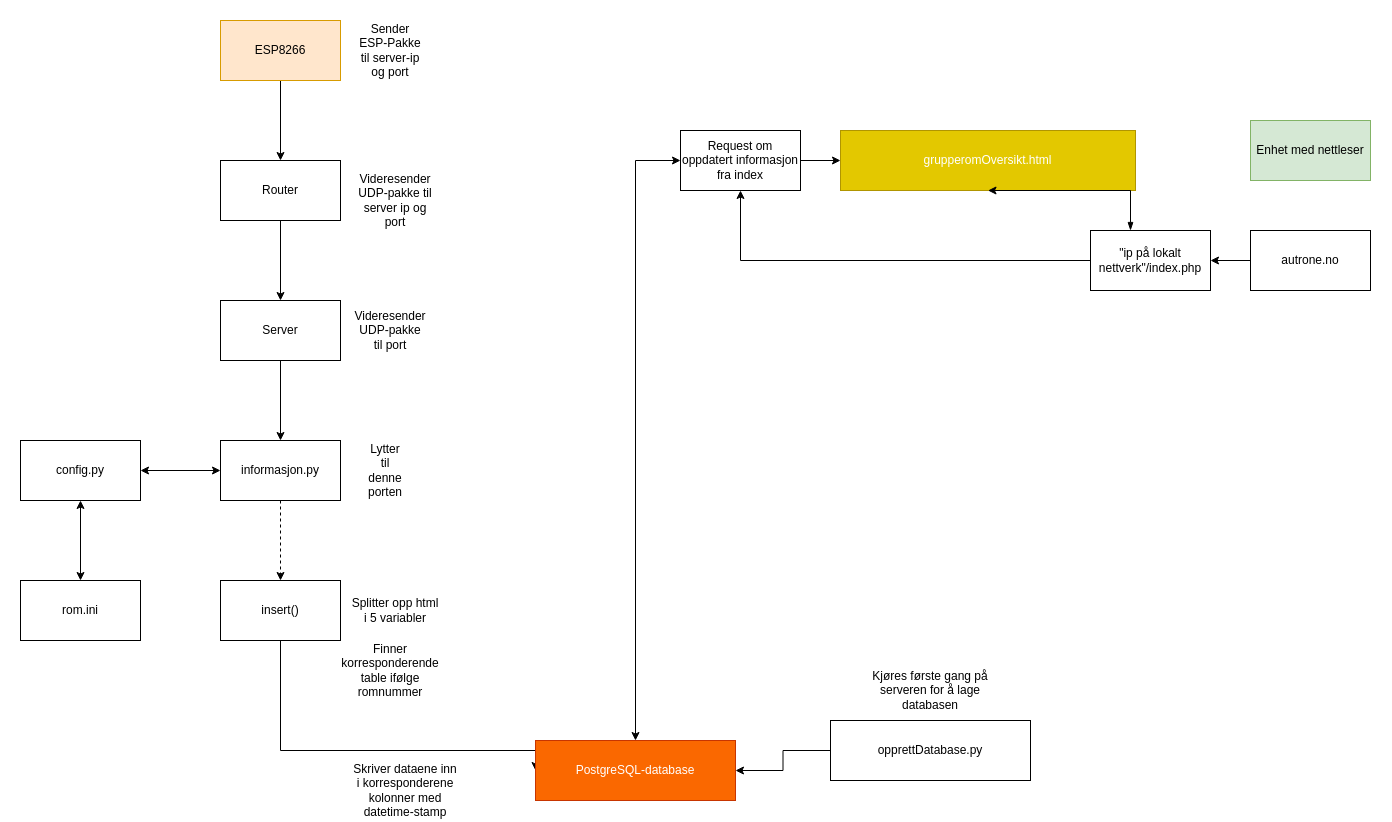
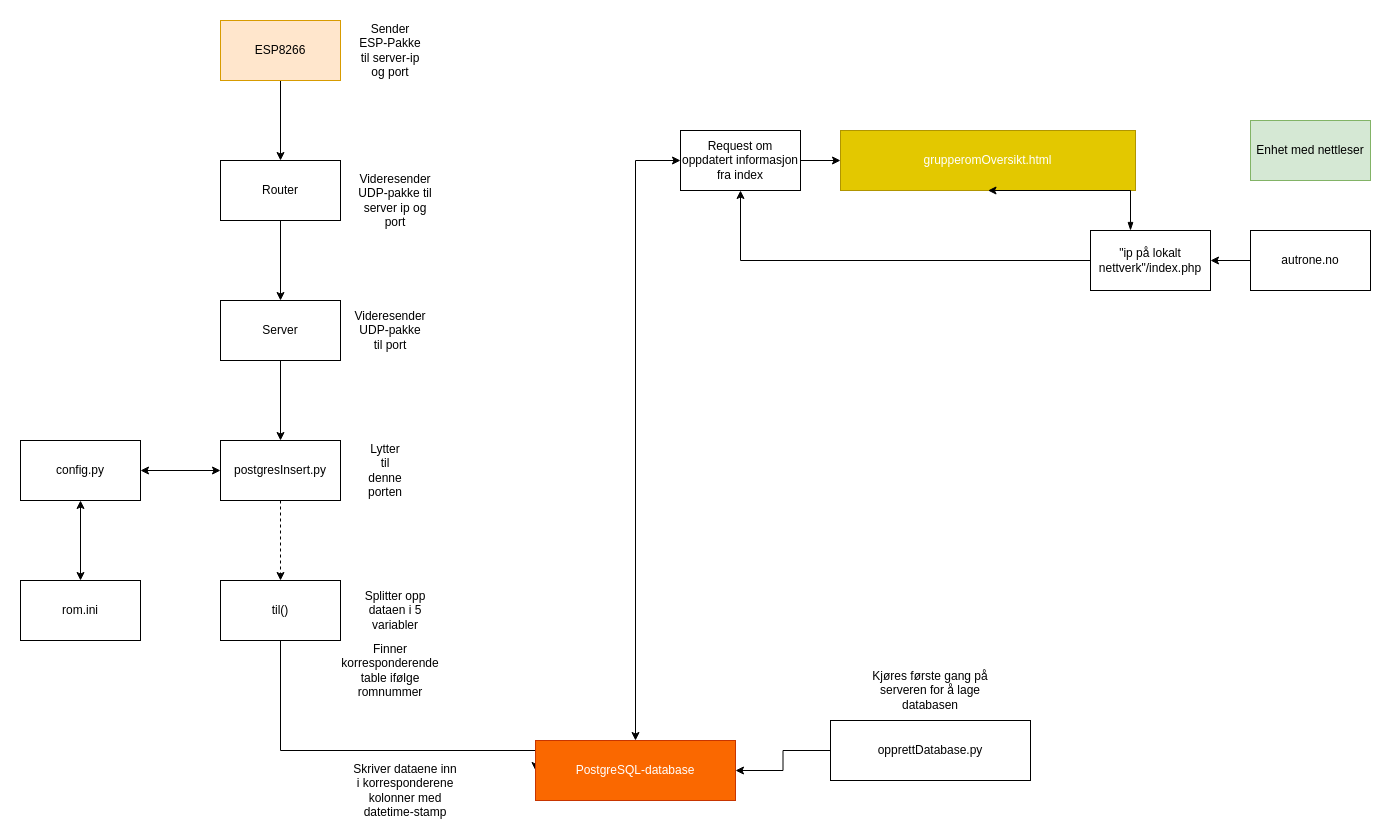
  <mxCell id="0" />
  <mxCell id="1" parent="0" />
  <mxCell id="2" value="" style="edgeStyle=orthogonalEdgeStyle;rounded=0;orthogonalLoop=1;jettySize=auto;html=1;" parent="1" source="3" target="5" edge="1"><mxGeometry relative="1" as="geometry" /></mxCell>
  <mxCell id="3" value="ESP8266&lt;br&gt;" style="rounded=0;whiteSpace=wrap;html=1;fillColor=#ffe6cc;strokeColor=#d79b00;" parent="1" vertex="1"><mxGeometry x="220" y="20" width="120" height="60" as="geometry" /></mxCell>
  <mxCell id="4" value="" style="edgeStyle=orthogonalEdgeStyle;rounded=0;orthogonalLoop=1;jettySize=auto;html=1;" parent="1" source="5" target="7" edge="1"><mxGeometry relative="1" as="geometry" /></mxCell>
  <mxCell id="5" value="Router&lt;br&gt;" style="rounded=0;whiteSpace=wrap;html=1;" parent="1" vertex="1"><mxGeometry x="220" y="160" width="120" height="60" as="geometry" /></mxCell>
  <mxCell id="6" value="" style="edgeStyle=orthogonalEdgeStyle;rounded=0;orthogonalLoop=1;jettySize=auto;html=1;" parent="1" source="7" target="10" edge="1"><mxGeometry relative="1" as="geometry" /></mxCell>
  <mxCell id="7" value="Server" style="rounded=0;whiteSpace=wrap;html=1;" parent="1" vertex="1"><mxGeometry x="220" y="300" width="120" height="60" as="geometry" /></mxCell>
  <mxCell id="8" value="" style="edgeStyle=orthogonalEdgeStyle;rounded=0;orthogonalLoop=1;jettySize=auto;html=1;dashed=1;" parent="1" source="10" target="15" edge="1"><mxGeometry relative="1" as="geometry" /></mxCell>
  <mxCell id="9" value="" style="edgeStyle=orthogonalEdgeStyle;rounded=0;orthogonalLoop=1;jettySize=auto;html=1;startArrow=classic;startFill=1;" parent="1" source="10" target="12" edge="1"><mxGeometry relative="1" as="geometry" /></mxCell>
- <mxCell id="10" value="informasjon.py&lt;br&gt;" style="rounded=0;whiteSpace=wrap;html=1;" parent="1" vertex="1"><mxGeometry x="220" y="440" width="120" height="60" as="geometry" /></mxCell>
+ <mxCell id="10" value="postgresInsert.py&lt;br&gt;" style="rounded=0;whiteSpace=wrap;html=1;" parent="1" vertex="1"><mxGeometry x="220" y="440" width="120" height="60" as="geometry" /></mxCell>
  <mxCell id="11" value="" style="edgeStyle=orthogonalEdgeStyle;rounded=0;orthogonalLoop=1;jettySize=auto;html=1;endArrow=classic;endFill=1;startArrow=classic;startFill=1;" parent="1" source="12" target="13" edge="1"><mxGeometry relative="1" as="geometry" /></mxCell>
  <mxCell id="12" value="config.py" style="rounded=0;whiteSpace=wrap;html=1;" parent="1" vertex="1"><mxGeometry x="20" y="440" width="120" height="60" as="geometry" /></mxCell>
  <mxCell id="13" value="rom.ini" style="rounded=0;whiteSpace=wrap;html=1;" parent="1" vertex="1"><mxGeometry x="20" y="580" width="120" height="60" as="geometry" /></mxCell>
  <mxCell id="14" value="" style="edgeStyle=orthogonalEdgeStyle;rounded=0;orthogonalLoop=1;jettySize=auto;html=1;entryX=0;entryY=0.5;entryDx=0;entryDy=0;" parent="1" source="15" target="25" edge="1"><mxGeometry relative="1" as="geometry"><mxPoint x="580" y="750" as="targetPoint" /><Array as="points"><mxPoint x="280" y="750" /></Array></mxGeometry></mxCell>
- <mxCell id="15" value="insert()" style="rounded=0;whiteSpace=wrap;html=1;" parent="1" vertex="1"><mxGeometry x="220" y="580" width="120" height="60" as="geometry" /></mxCell>
+ <mxCell id="15" value="til()" style="rounded=0;whiteSpace=wrap;html=1;" parent="1" vertex="1"><mxGeometry x="220" y="580" width="120" height="60" as="geometry" /></mxCell>
  <mxCell id="16" value="Sender ESP-Pakke til server-ip og port&lt;br&gt;" style="text;html=1;strokeColor=none;fillColor=none;align=center;verticalAlign=middle;whiteSpace=wrap;rounded=0;" parent="1" vertex="1"><mxGeometry x="355" y="40" width="70" height="20" as="geometry" /></mxCell>
  <mxCell id="17" value="Videresender UDP-pakke til server ip og port" style="text;html=1;strokeColor=none;fillColor=none;align=center;verticalAlign=middle;whiteSpace=wrap;rounded=0;" parent="1" vertex="1"><mxGeometry x="355" y="190" width="80" height="20" as="geometry" /></mxCell>
  <mxCell id="18" value="Videresender UDP-pakke til port" style="text;html=1;strokeColor=none;fillColor=none;align=center;verticalAlign=middle;whiteSpace=wrap;rounded=0;" parent="1" vertex="1"><mxGeometry x="370" y="320" width="40" height="20" as="geometry" /></mxCell>
  <mxCell id="19" value="Lytter til denne porten" style="text;html=1;strokeColor=none;fillColor=none;align=center;verticalAlign=middle;whiteSpace=wrap;rounded=0;" parent="1" vertex="1"><mxGeometry x="365" y="460" width="40" height="20" as="geometry" /></mxCell>
- <mxCell id="20" value="Splitter opp html i 5 variabler" style="text;html=1;strokeColor=none;fillColor=none;align=center;verticalAlign=middle;whiteSpace=wrap;rounded=0;" parent="1" vertex="1"><mxGeometry x="350" y="600" width="90" height="20" as="geometry" /></mxCell>
+ <mxCell id="20" value="Splitter opp dataen i 5 variabler" style="text;html=1;strokeColor=none;fillColor=none;align=center;verticalAlign=middle;whiteSpace=wrap;rounded=0;" parent="1" vertex="1"><mxGeometry x="350" y="600" width="90" height="20" as="geometry" /></mxCell>
  <mxCell id="21" value="Finner korresponderende table ifølge romnummer&lt;br&gt;" style="text;html=1;strokeColor=none;fillColor=none;align=center;verticalAlign=middle;whiteSpace=wrap;rounded=0;" parent="1" vertex="1"><mxGeometry x="370" y="660" width="40" height="20" as="geometry" /></mxCell>
  <mxCell id="22" value="Skriver dataene inn i korresponderene kolonner med datetime-stamp&lt;br&gt;" style="text;html=1;strokeColor=none;fillColor=none;align=center;verticalAlign=middle;whiteSpace=wrap;rounded=0;" parent="1" vertex="1"><mxGeometry x="350" y="780" width="110" height="20" as="geometry" /></mxCell>
  <mxCell id="23" value="" style="edgeStyle=orthogonalEdgeStyle;rounded=0;orthogonalLoop=1;jettySize=auto;html=1;startArrow=classic;startFill=1;exitX=0;exitY=0.5;exitDx=0;exitDy=0;" parent="1" source="37" target="25" edge="1"><mxGeometry relative="1" as="geometry"><mxPoint x="650" y="580" as="targetPoint" /><mxPoint x="650" y="500" as="sourcePoint" /></mxGeometry></mxCell>
  <mxCell id="24" value="" style="edgeStyle=orthogonalEdgeStyle;rounded=0;orthogonalLoop=1;jettySize=auto;html=1;startArrow=classic;startFill=1;endArrow=none;endFill=0;" parent="1" source="25" target="26" edge="1"><mxGeometry relative="1" as="geometry" /></mxCell>
  <mxCell id="25" value="PostgreSQL-database" style="rounded=0;whiteSpace=wrap;html=1;fillColor=#fa6800;strokeColor=#C73500;fontColor=#ffffff;" parent="1" vertex="1"><mxGeometry x="535" y="740" width="200" height="60" as="geometry" /></mxCell>
  <mxCell id="26" value="opprettDatabase.py" style="rounded=0;whiteSpace=wrap;html=1;" parent="1" vertex="1"><mxGeometry x="830" y="720" width="200" height="60" as="geometry" /></mxCell>
  <mxCell id="27" value="grupperomOversikt.html" style="rounded=0;whiteSpace=wrap;html=1;fillColor=#e3c800;strokeColor=#B09500;fontColor=#ffffff;" parent="1" vertex="1"><mxGeometry x="840" y="130" width="295" height="60" as="geometry" /></mxCell>
  <mxCell id="28" style="edgeStyle=orthogonalEdgeStyle;rounded=0;orthogonalLoop=1;jettySize=auto;html=1;exitX=0.5;exitY=1;exitDx=0;exitDy=0;" parent="1" source="21" target="21" edge="1"><mxGeometry relative="1" as="geometry" /></mxCell>
  <mxCell id="29" value="Enhet med nettleser" style="rounded=0;whiteSpace=wrap;html=1;fillColor=#d5e8d4;strokeColor=#82b366;" parent="1" vertex="1"><mxGeometry x="1250" y="120" width="120" height="60" as="geometry" /></mxCell>
  <mxCell id="30" value="" style="edgeStyle=orthogonalEdgeStyle;rounded=0;orthogonalLoop=1;jettySize=auto;html=1;startArrow=none;startFill=0;endArrow=classic;endFill=1;" parent="1" source="31" target="34" edge="1"><mxGeometry relative="1" as="geometry" /></mxCell>
  <mxCell id="31" value="autrone.no" style="rounded=0;whiteSpace=wrap;html=1;" parent="1" vertex="1"><mxGeometry x="1250" y="230" width="120" height="60" as="geometry" /></mxCell>
  <mxCell id="32" value="" style="edgeStyle=orthogonalEdgeStyle;rounded=0;orthogonalLoop=1;jettySize=auto;html=1;startArrow=blockThin;startFill=1;endArrow=classic;endFill=1;entryX=0.5;entryY=1;entryDx=0;entryDy=0;" parent="1" source="34" target="27" edge="1"><mxGeometry relative="1" as="geometry"><mxPoint x="1359" y="400" as="targetPoint" /><Array as="points"><mxPoint x="1130" y="290" /></Array></mxGeometry></mxCell>
  <mxCell id="33" style="edgeStyle=orthogonalEdgeStyle;rounded=0;orthogonalLoop=1;jettySize=auto;html=1;exitX=0;exitY=0.5;exitDx=0;exitDy=0;entryX=0.5;entryY=1;entryDx=0;entryDy=0;" edge="1" parent="1" source="34" target="37"><mxGeometry relative="1" as="geometry"><mxPoint x="990" y="230" as="targetPoint" /></mxGeometry></mxCell>
  <mxCell id="34" value="&quot;ip på lokalt nettverk&quot;/index.php" style="rounded=0;whiteSpace=wrap;html=1;" parent="1" vertex="1"><mxGeometry x="1090" y="230" width="120" height="60" as="geometry" /></mxCell>
  <mxCell id="35" value="Kjøres første gang på serveren for å lage databasen&lt;br&gt;" style="text;html=1;strokeColor=none;fillColor=none;align=center;verticalAlign=middle;whiteSpace=wrap;rounded=0;" parent="1" vertex="1"><mxGeometry x="860" y="680" width="140" height="20" as="geometry" /></mxCell>
  <mxCell id="36" style="edgeStyle=orthogonalEdgeStyle;rounded=0;orthogonalLoop=1;jettySize=auto;html=1;entryX=0;entryY=0.5;entryDx=0;entryDy=0;" edge="1" parent="1" source="37" target="27"><mxGeometry relative="1" as="geometry" /></mxCell>
  <mxCell id="37" value="Request om oppdatert informasjon fra index" style="rounded=0;whiteSpace=wrap;html=1;" vertex="1" parent="1"><mxGeometry x="680" y="130" width="120" height="60" as="geometry" /></mxCell>
